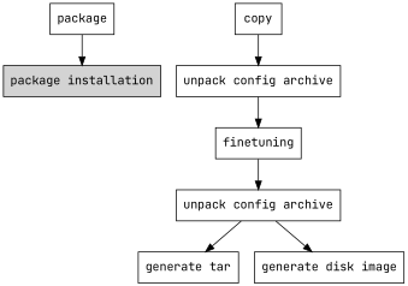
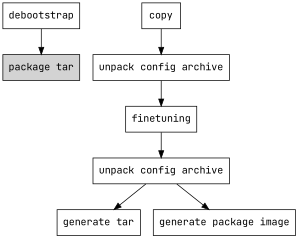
  digraph {
    fontname="JetBrains Mono"
    node [fontname="JetBrains Mono" shape=box]
    edge [fontname="JetBrains Mono"]
-   n1 [fillcolor=lightgrey label="package installation" style=filled]
-   debootstrap [label=package]
+   n1 [fillcolor=lightgrey label="package tar" style=filled]
+   debootstrap
    n3 [label="unpack config archive"]
    copy
    finetuning
    n6 [label="unpack config archive"]
    n7 [label="generate tar"]
-   n8 [label="generate disk image"]
+   n8 [label="generate package image"]
    debootstrap -> n1
    n3 -> finetuning
    copy -> n3
    finetuning -> n6
    n6 -> n7
    n6 -> n8
  }
